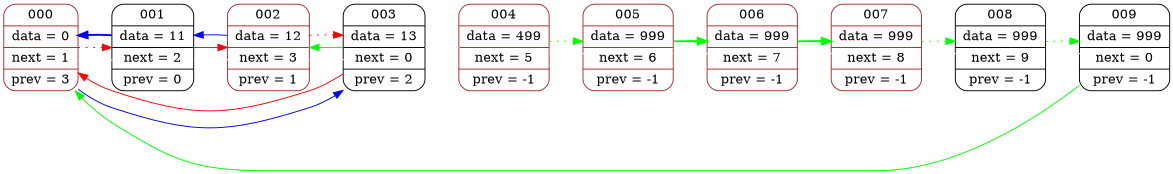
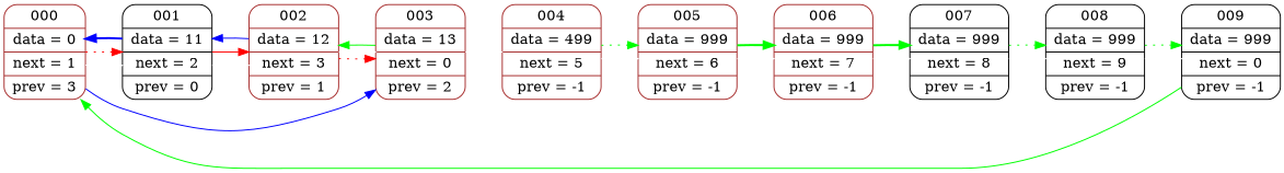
  digraph {
    rankdir=LR
    node [color=brown shape=Mrecord]
    edge [color=white]
    n1 [label="  000 | data =   0 | next =   1 | prev =   3  "]
    n2 [color=black label="  001 | data =  11 | next =   2 | prev =   0  "]
-   n3 [color=black label="  003 | data =  13 | next =   0 | prev =   2  "]
+   n3 [label="  003 | data =  13 | next =   0 | prev =   2  "]
    n4 [label="  002 | data =  12 | next =   3 | prev =   1  "]
    n5 [label="  004 | data = 499 | next =   5 | prev =  -1  "]
    n6 [label="  005 | data = 999 | next =   6 | prev =  -1  "]
    n7 [label="  006 | data = 999 | next =   7 | prev =  -1  "]
-   n8 [label="  007 | data = 999 | next =   8 | prev =  -1  "]
+   n8 [color=black label="  007 | data = 999 | next =   8 | prev =  -1  "]
    n9 [color=black label="  008 | data = 999 | next =   9 | prev =  -1  "]
    n10 [color=black label="  009 | data = 999 | next =   0 | prev =  -1  "]
    n1 -> n2 [weight=1000]
    n1 -> n2 [color=red style=dotted]
    n1 -> n3 [color=blue style=solid]
    n2 -> n1 [color=blue style=bold]
    n2 -> n4 [weight=1000]
    n2 -> n4 [color=red style=solid]
-   n3 -> n1 [color=red style=solid]
    n3 -> n4 [color=green style=solid]
    n3 -> n5 [weight=1000]
    n4 -> n2 [color=blue style=solid]
    n4 -> n3 [weight=1000]
    n4 -> n3 [color=red style=dotted]
    n5 -> n6 [weight=1000]
    n5 -> n6 [color=green style=dotted]
    n6 -> n7 [weight=1000]
    n6 -> n7 [color=green style=bold]
    n7 -> n8 [weight=1000]
    n7 -> n8 [color=green style=bold]
    n8 -> n9 [weight=1000]
    n8 -> n9 [color=green style=dotted]
    n9 -> n10 [weight=1000]
    n9 -> n10 [color=green style=dotted]
    n10 -> n1 [color=green style=solid]
  }
